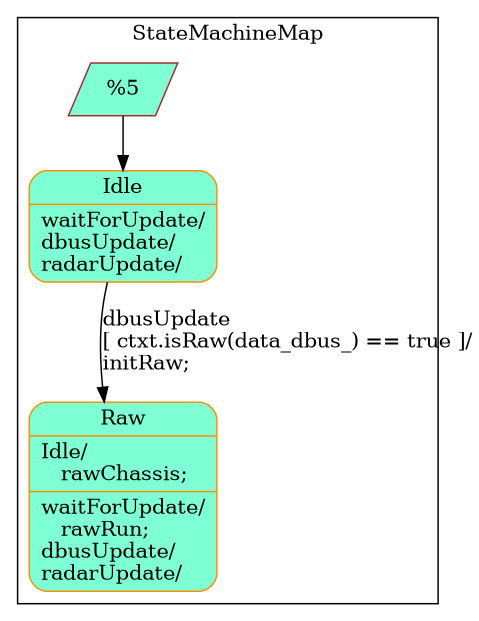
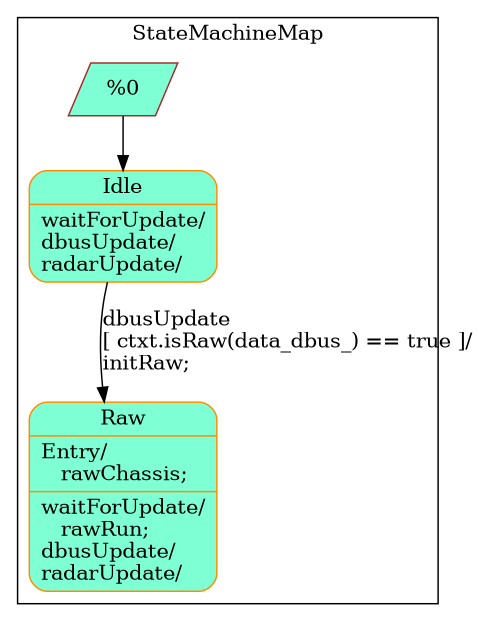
  digraph {
    node [color=darkorange fillcolor=aquamarine shape=Mrecord style=filled]
    n1 [label="{Idle|waitForUpdate/\ldbusUpdate/\lradarUpdate/\l}" width=1.5]
-   n2 [label="{Raw|Idle/\l&nbsp;&nbsp;&nbsp;rawChassis;\l|waitForUpdate/\l&nbsp;&nbsp;&nbsp;rawRun;\ldbusUpdate/\lradarUpdate/\l}" width=1.5]
-   "%5" [color=brown shape=parallelogram width=0.25]
+   n2 [label="{Raw|Entry/\l&nbsp;&nbsp;&nbsp;rawChassis;\l|waitForUpdate/\l&nbsp;&nbsp;&nbsp;rawRun;\ldbusUpdate/\lradarUpdate/\l}" width=1.5]
+   "%5" [color=brown shape=parallelogram width=0.25 label="%0"]
    subgraph cluster_1 {
      label=StateMachineMap
      n1
      n2
      "%5"
    }
    n1 -> n2 [label="dbusUpdate\l\[ ctxt.isRaw(data_dbus_) == true \]/\linitRaw;\l"]
    "%5" -> n1
  }
